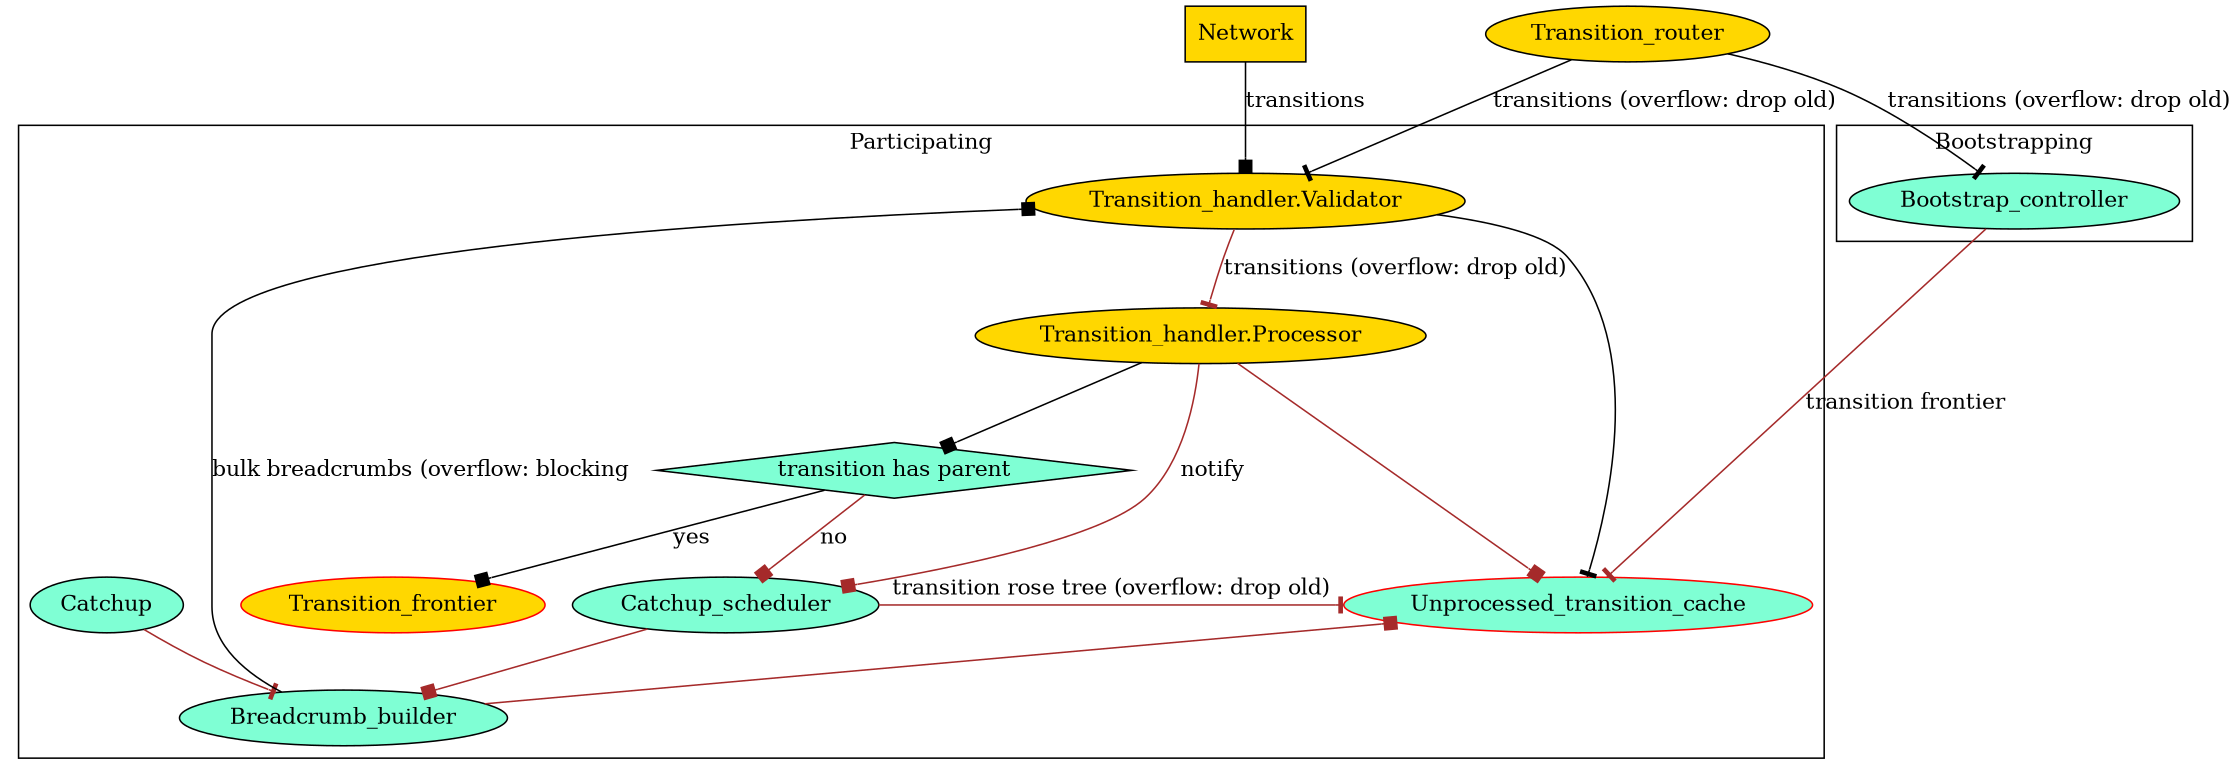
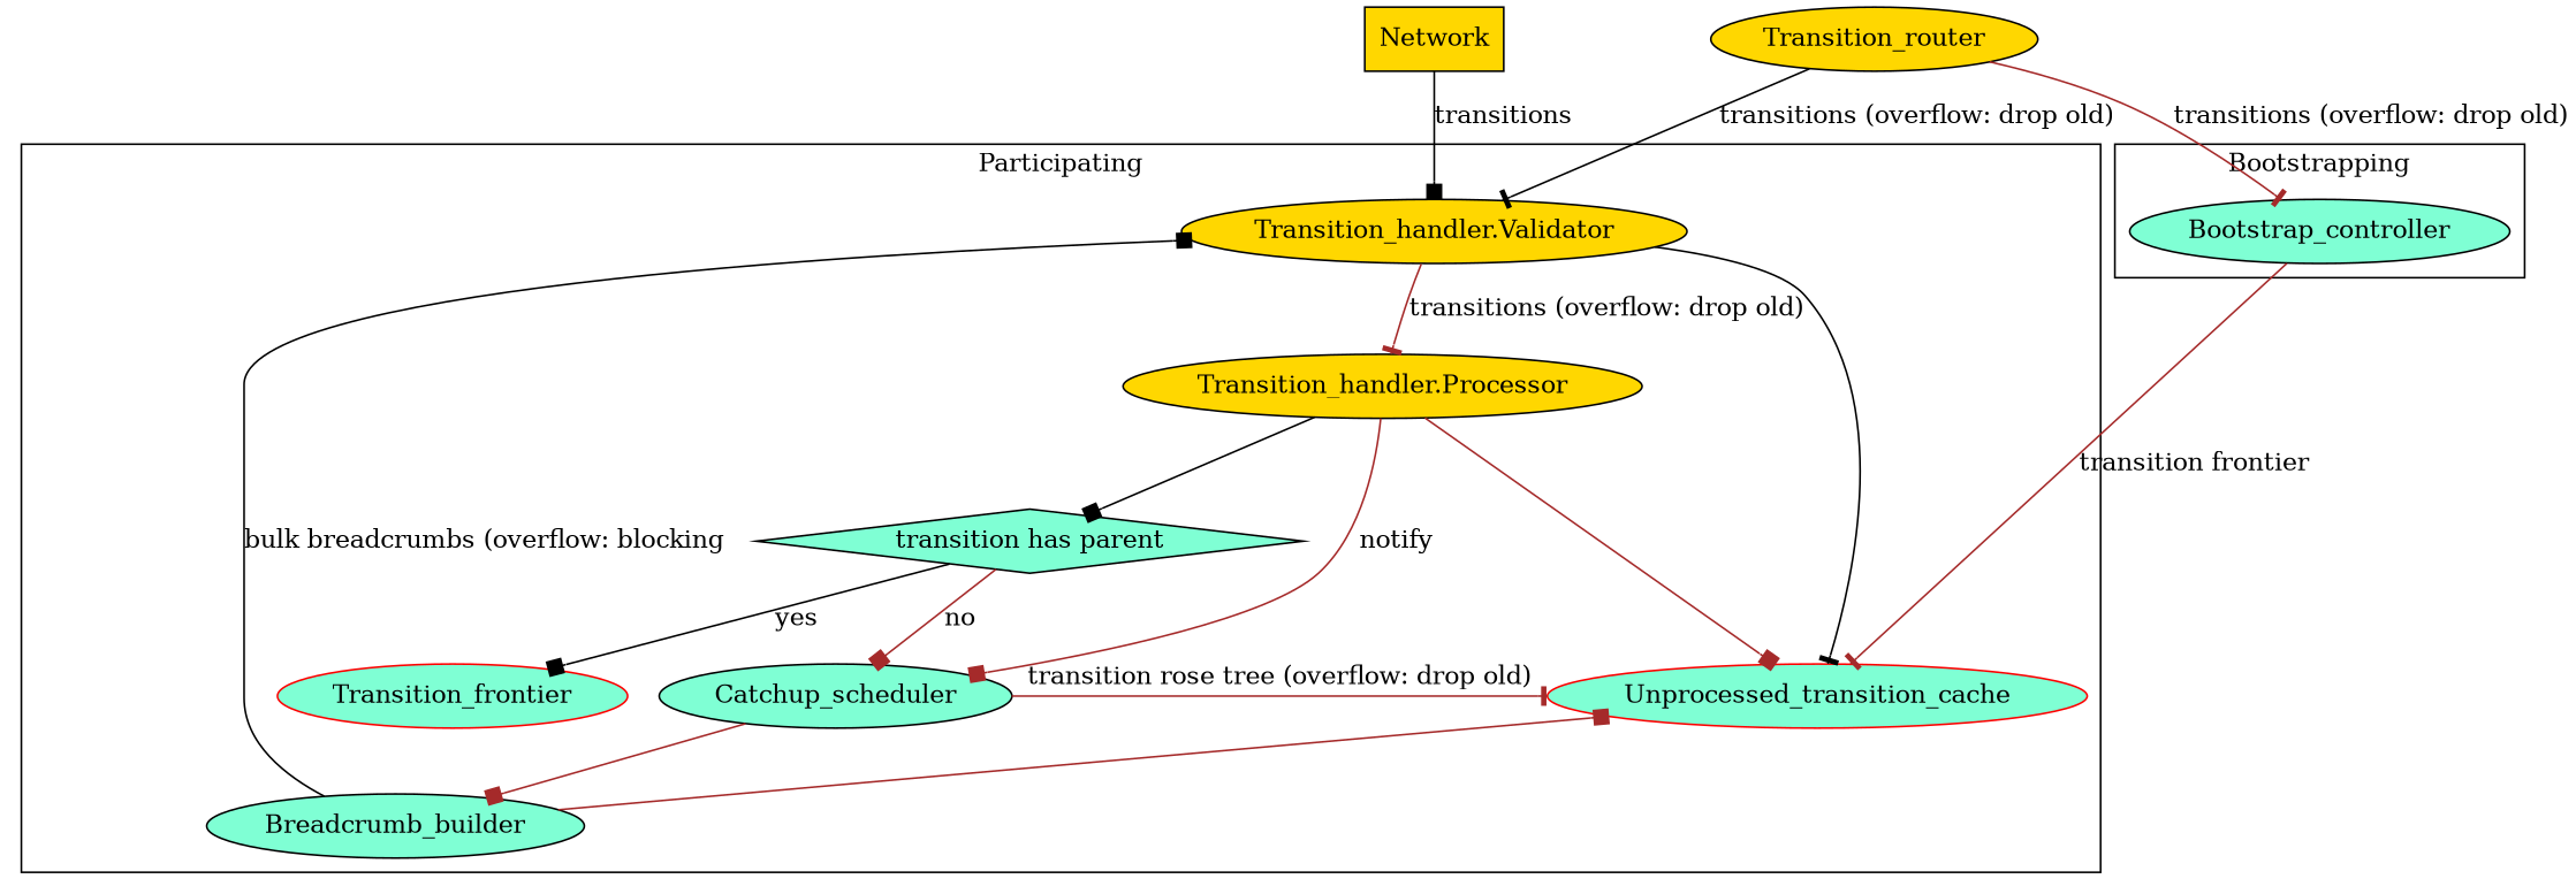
  digraph {
    newrank=true
    node [fillcolor=aquamarine style=filled]
    edge [arrowhead=box color=brown]
    Network [fillcolor=gold shape=box]
    Transition_router [fillcolor=gold]
    "Transition_handler.Validator" [fillcolor=gold]
    Bootstrap_controller
    Catchup_scheduler
-   Catchup
    Unprocessed_transition_cache [color=red]
    "Transition_handler.Processor" [fillcolor=gold]
    "transition has parent" [shape=diamond]
    Breadcrumb_builder
-   Transition_frontier [color=red fillcolor=gold]
+   Transition_frontier [color=red]
    subgraph sub_1 {
      rank=source
      Network
      Transition_router
    }
    subgraph sub_2 {
      rank=same
      "Transition_handler.Validator"
      Bootstrap_controller
    }
    subgraph cluster_3 {
      label=Participating
      "Transition_handler.Validator"
      "Transition_handler.Processor"
      "transition has parent"
      Breadcrumb_builder
      Transition_frontier
      subgraph sub_4 {
        label=Participating
        rank=same
        Catchup_scheduler
-       Catchup
        Unprocessed_transition_cache
      }
    }
    subgraph cluster_5 {
      label=Bootstrapping
      Bootstrap_controller
    }
    Network -> "Transition_handler.Validator" [color=black label=transitions]
    Transition_router -> "Transition_handler.Validator" [arrowhead=tee color=black label="transitions (overflow: drop old)"]
-   Transition_router -> Bootstrap_controller [arrowhead=tee color=black label="transitions (overflow: drop old)"]
+   Transition_router -> Bootstrap_controller [arrowhead=tee label="transitions (overflow: drop old)"]
    "Transition_handler.Validator" -> Unprocessed_transition_cache [arrowhead=tee color=black]
    "Transition_handler.Validator" -> "Transition_handler.Processor" [arrowhead=tee label="transitions (overflow: drop old)"]
    Bootstrap_controller -> Unprocessed_transition_cache [arrowhead=tee label="transition frontier"]
    Catchup_scheduler -> Unprocessed_transition_cache [arrowhead=tee label="transition rose tree (overflow: drop old)"]
    Catchup_scheduler -> Breadcrumb_builder
-   Catchup -> Breadcrumb_builder [arrowhead=tee]
    "Transition_handler.Processor" -> Catchup_scheduler [label=notify]
    "Transition_handler.Processor" -> Unprocessed_transition_cache
    "Transition_handler.Processor" -> "transition has parent" [color=black]
    "transition has parent" -> Catchup_scheduler [label=no]
    "transition has parent" -> Transition_frontier [color=black label=yes]
    Breadcrumb_builder -> "Transition_handler.Validator" [color=black label="bulk breadcrumbs (overflow: blocking"]
    Breadcrumb_builder -> Unprocessed_transition_cache
  }
